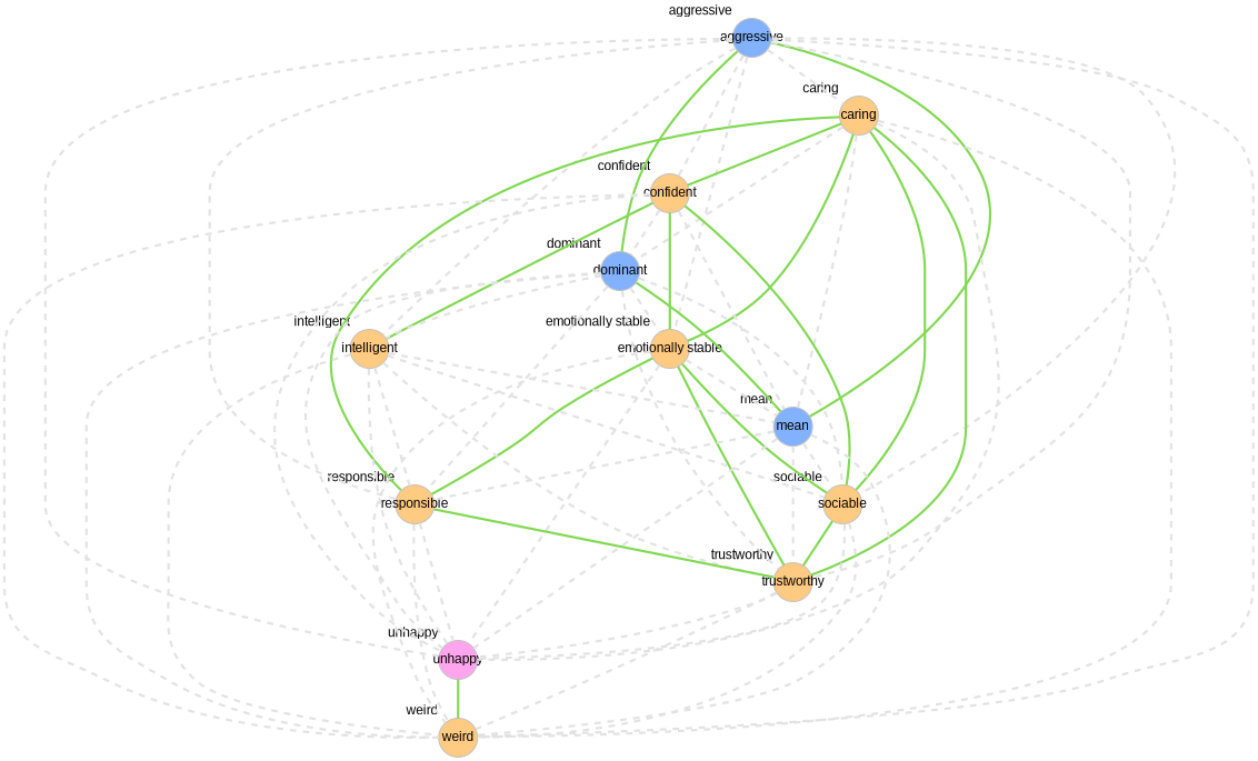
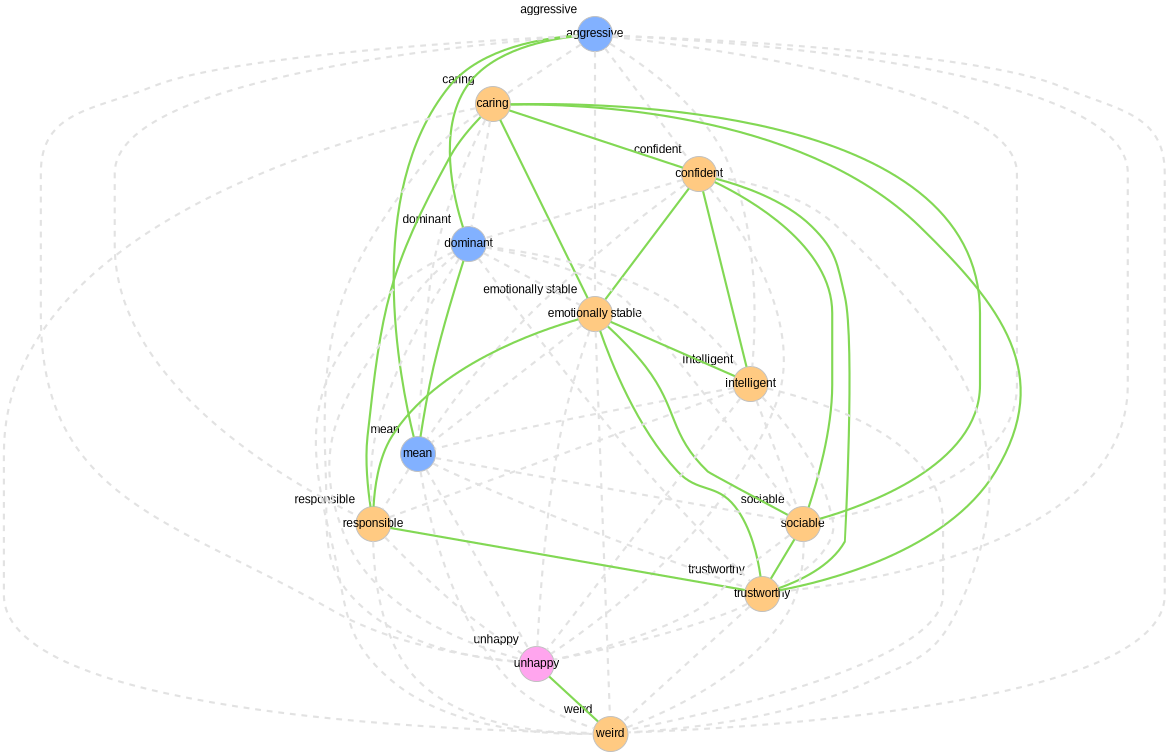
  strict graph {
    node [color=gray fillcolor="#ffca82" fixedsize=true fontname=Arial fontsize=12 labeljust=r shape=circle style=filled]
    edge [color="#e2e2e2" penwidth=2.2 style=dashed]
    aggressive [fillcolor="#82b1ff" xlabel=aggressive]
    caring [xlabel=caring]
    confident [xlabel=confident]
    dominant [fillcolor="#82b1ff" xlabel=dominant]
    "emotionally stable" [xlabel="emotionally stable"]
    intelligent [xlabel=intelligent]
    mean [fillcolor="#82b1ff" xlabel=mean]
    responsible [xlabel=responsible]
    weird [xlabel=weird]
    sociable [xlabel=sociable]
    trustworthy [xlabel=trustworthy]
    unhappy [fillcolor="#ffa5ee" xlabel=unhappy]
    aggressive -- caring
    aggressive -- confident
    aggressive -- dominant [color="#82d854" style=filled]
    aggressive -- "emotionally stable"
    aggressive -- intelligent
    aggressive -- mean [color="#82d854" style=filled]
    aggressive -- responsible
    aggressive -- weird
    aggressive -- sociable
    aggressive -- trustworthy
    aggressive -- unhappy
    caring -- confident [color="#82d854" style=filled]
    caring -- dominant
    caring -- "emotionally stable" [color="#82d854" style=filled]
    caring -- mean
    caring -- responsible [color="#82d854" style=filled]
    caring -- weird
    caring -- sociable [color="#82d854" style=filled]
    caring -- trustworthy [color="#82d854" style=filled]
    caring -- unhappy
    confident -- dominant
    confident -- "emotionally stable" [color="#82d854" style=filled]
    confident -- intelligent [color="#82d854" style=filled]
    confident -- mean
    confident -- weird
    confident -- sociable [color="#82d854" style=filled]
+   confident -- trustworthy [color="#82d854" style=filled]
    confident -- unhappy
    dominant -- "emotionally stable"
    dominant -- intelligent
    dominant -- mean [color="#82d854" style=filled]
    dominant -- responsible
    dominant -- weird
    dominant -- sociable
    dominant -- trustworthy
    dominant -- unhappy
+   "emotionally stable" -- intelligent [color="#82d854" style=filled]
    "emotionally stable" -- mean
    "emotionally stable" -- responsible [color="#82d854" style=filled]
    "emotionally stable" -- weird
    "emotionally stable" -- sociable [color="#82d854" style=filled]
    "emotionally stable" -- trustworthy [color="#82d854" style=filled]
    "emotionally stable" -- unhappy
    intelligent -- mean
    intelligent -- responsible
    intelligent -- weird
    intelligent -- sociable
    intelligent -- trustworthy
    intelligent -- unhappy
    mean -- responsible
    mean -- weird
    mean -- sociable
    mean -- trustworthy
    mean -- unhappy
    responsible -- weird
    responsible -- trustworthy [color="#82d854" style=filled]
    responsible -- unhappy
    sociable -- weird
    sociable -- trustworthy [color="#82d854" style=filled]
    sociable -- unhappy
    trustworthy -- weird
    trustworthy -- unhappy
    unhappy -- weird [color="#82d854" style=filled]
  }
